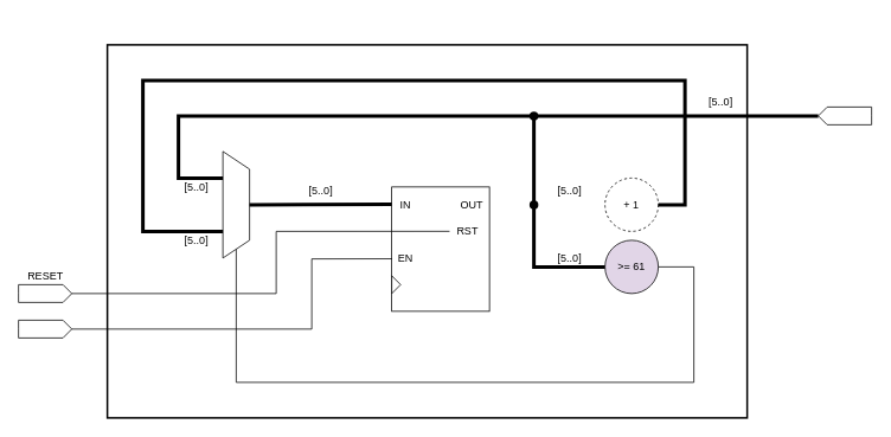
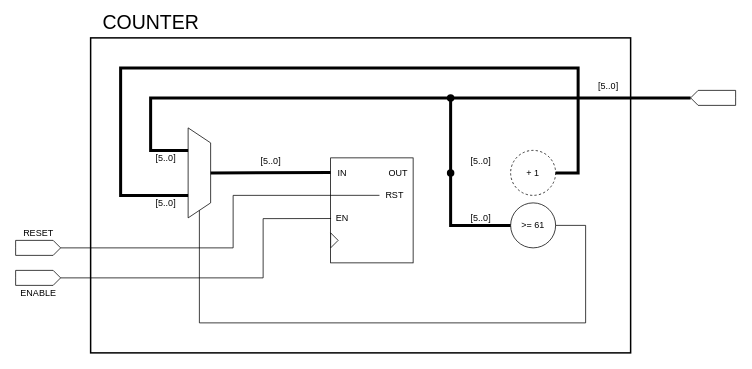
  <mxCell id="0" />
  <mxCell id="1" parent="0" />
  <mxCell id="2" value="" style="rounded=0;whiteSpace=wrap;html=1;fillColor=none;strokeWidth=2;" parent="1" vertex="1"><mxGeometry x="120" y="50" width="720" height="420" as="geometry" /></mxCell>
  <mxCell id="3" value="" style="rounded=0;whiteSpace=wrap;html=1;" parent="1" vertex="1"><mxGeometry x="440" y="210" width="110" height="140" as="geometry" /></mxCell>
  <mxCell id="4" value="RST" style="text;html=1;align=center;verticalAlign=middle;resizable=0;points=[];autosize=1;strokeColor=none;" parent="1" vertex="1"><mxGeometry x="505" y="250" width="40" height="20" as="geometry" /></mxCell>
  <mxCell id="5" value="" style="triangle;whiteSpace=wrap;html=1;" parent="1" vertex="1"><mxGeometry x="440" y="310" width="10" height="20" as="geometry" /></mxCell>
  <mxCell id="6" value="IN" style="text;html=1;align=center;verticalAlign=middle;resizable=0;points=[];autosize=1;strokeColor=none;" parent="1" vertex="1"><mxGeometry x="440" y="220" width="30" height="20" as="geometry" /></mxCell>
  <mxCell id="7" value="OUT" style="text;html=1;align=center;verticalAlign=middle;resizable=0;points=[];autosize=1;strokeColor=none;" parent="1" vertex="1"><mxGeometry x="510" y="220" width="40" height="20" as="geometry" /></mxCell>
  <mxCell id="8" value="" style="shape=trapezoid;perimeter=trapezoidPerimeter;whiteSpace=wrap;html=1;fixedSize=1;direction=south;" parent="1" vertex="1"><mxGeometry x="250" y="170" width="30" height="120" as="geometry" /></mxCell>
  <mxCell id="9" value="" style="endArrow=none;html=1;strokeWidth=4;entryX=0;entryY=0.483;entryDx=0;entryDy=0;entryPerimeter=0;exitX=0.5;exitY=0;exitDx=0;exitDy=0;" parent="1" source="8" target="6" edge="1"><mxGeometry width="50" height="50" relative="1" as="geometry"><mxPoint x="290" y="250" as="sourcePoint" /><mxPoint x="340" y="200" as="targetPoint" /></mxGeometry></mxCell>
  <mxCell id="10" value="+ 1" style="ellipse;whiteSpace=wrap;html=1;aspect=fixed;dashed=1;" parent="1" vertex="1"><mxGeometry x="680" y="200" width="60" height="60" as="geometry" /></mxCell>
  <mxCell id="11" value="" style="endArrow=none;html=1;strokeWidth=4;entryX=0.25;entryY=1;entryDx=0;entryDy=0;arcSize=0;" parent="1" target="8" edge="1"><mxGeometry width="50" height="50" relative="1" as="geometry"><mxPoint x="600" y="230" as="sourcePoint" /><mxPoint x="200" y="200" as="targetPoint" /><Array as="points"><mxPoint x="600" y="130" /><mxPoint x="200" y="130" /><mxPoint x="200" y="200" /></Array></mxGeometry></mxCell>
  <mxCell id="12" value="" style="endArrow=none;html=1;strokeWidth=4;entryX=1;entryY=0.5;entryDx=0;entryDy=0;exitX=0.75;exitY=1;exitDx=0;exitDy=0;arcSize=0;" parent="1" source="8" target="10" edge="1"><mxGeometry width="50" height="50" relative="1" as="geometry"><mxPoint x="170" y="270" as="sourcePoint" /><mxPoint x="520" y="170" as="targetPoint" /><Array as="points"><mxPoint x="160" y="260" /><mxPoint x="160" y="90" /><mxPoint x="770" y="90" /><mxPoint x="770" y="230" /></Array></mxGeometry></mxCell>
- <mxCell id="13" value="&amp;gt;= 61" style="ellipse;whiteSpace=wrap;html=1;aspect=fixed;fillColor=#e1d5e7;" parent="1" vertex="1"><mxGeometry x="680" y="270" width="60" height="60" as="geometry" /></mxCell>
+ <mxCell id="13" value="&amp;gt;= 61" style="ellipse;whiteSpace=wrap;html=1;aspect=fixed;" parent="1" vertex="1"><mxGeometry x="680" y="270" width="60" height="60" as="geometry" /></mxCell>
  <mxCell id="14" value="" style="endArrow=none;html=1;strokeWidth=4;exitX=0;exitY=0.5;exitDx=0;exitDy=0;arcSize=0;" parent="1" source="13" edge="1"><mxGeometry width="50" height="50" relative="1" as="geometry"><mxPoint x="530" y="240" as="sourcePoint" /><mxPoint x="600" y="230" as="targetPoint" /><Array as="points"><mxPoint x="600" y="300" /></Array></mxGeometry></mxCell>
  <mxCell id="15" value="EN" style="text;html=1;align=center;verticalAlign=middle;resizable=0;points=[];autosize=1;strokeColor=none;" parent="1" vertex="1"><mxGeometry x="440" y="280" width="30" height="20" as="geometry" /></mxCell>
  <mxCell id="16" value="" style="endArrow=none;html=1;strokeWidth=1;entryX=1;entryY=0.5;entryDx=0;entryDy=0;exitX=1;exitY=0.5;exitDx=0;exitDy=0;arcSize=0;" parent="1" source="8" target="13" edge="1"><mxGeometry width="50" height="50" relative="1" as="geometry"><mxPoint x="250" y="400" as="sourcePoint" /><mxPoint x="755.517" y="360" as="targetPoint" /><Array as="points"><mxPoint x="265" y="430" /><mxPoint x="780" y="430" /><mxPoint x="780" y="300" /></Array></mxGeometry></mxCell>
  <mxCell id="17" value="" style="shape=mxgraph.arrows2.arrow;verticalLabelPosition=bottom;shadow=0;dashed=0;align=center;html=1;verticalAlign=top;strokeWidth=1;dy=0;dx=10;notch=0;direction=west;" parent="1" vertex="1"><mxGeometry x="920" y="120" width="60" height="20" as="geometry" /></mxCell>
  <mxCell id="18" value="" style="endArrow=none;html=1;strokeWidth=4;entryX=1;entryY=0.5;entryDx=0;entryDy=0;entryPerimeter=0;" parent="1" target="17" edge="1"><mxGeometry width="50" height="50" relative="1" as="geometry"><mxPoint x="600" y="130" as="sourcePoint" /><mxPoint x="730" y="130" as="targetPoint" /></mxGeometry></mxCell>
  <mxCell id="19" value="" style="shape=mxgraph.arrows2.arrow;verticalLabelPosition=bottom;shadow=0;dashed=0;align=center;html=1;verticalAlign=top;strokeWidth=1;dy=0;dx=10;notch=0;direction=west;flipH=1;" parent="1" vertex="1"><mxGeometry x="20" y="320" width="60" height="20" as="geometry" /></mxCell>
  <mxCell id="20" value="" style="shape=mxgraph.arrows2.arrow;verticalLabelPosition=bottom;shadow=0;dashed=0;align=center;html=1;verticalAlign=top;strokeWidth=1;dy=0;dx=10;notch=0;direction=west;flipH=1;" parent="1" vertex="1"><mxGeometry x="20" y="360" width="60" height="20" as="geometry" /></mxCell>
  <mxCell id="21" value="" style="endArrow=none;html=1;strokeWidth=1;exitX=1;exitY=0.5;exitDx=0;exitDy=0;exitPerimeter=0;entryX=0.003;entryY=0.497;entryDx=0;entryDy=0;entryPerimeter=0;arcSize=0;" parent="1" source="19" target="4" edge="1"><mxGeometry width="50" height="50" relative="1" as="geometry"><mxPoint x="160" y="320" as="sourcePoint" /><mxPoint x="430" y="270" as="targetPoint" /><Array as="points"><mxPoint x="310" y="330" /><mxPoint x="310" y="260" /></Array></mxGeometry></mxCell>
  <mxCell id="22" value="" style="endArrow=none;html=1;strokeWidth=1;exitX=1;exitY=0.5;exitDx=0;exitDy=0;exitPerimeter=0;entryX=0.019;entryY=0.543;entryDx=0;entryDy=0;entryPerimeter=0;arcSize=0;" parent="1" source="20" target="15" edge="1"><mxGeometry width="50" height="50" relative="1" as="geometry"><mxPoint x="230" y="380" as="sourcePoint" /><mxPoint x="280" y="330" as="targetPoint" /><Array as="points"><mxPoint x="350" y="370" /><mxPoint x="350" y="291" /></Array></mxGeometry></mxCell>
  <mxCell id="23" value="RESET" style="text;html=1;align=center;verticalAlign=middle;resizable=0;points=[];autosize=1;strokeColor=none;" parent="1" vertex="1"><mxGeometry x="20" y="300" width="60" height="20" as="geometry" /></mxCell>
+ <mxCell id="24" value="ENABLE" style="text;html=1;align=center;verticalAlign=middle;resizable=0;points=[];autosize=1;strokeColor=none;" parent="1" vertex="1"><mxGeometry x="20" y="380" width="60" height="20" as="geometry" /></mxCell>
  <mxCell id="25" value="" style="ellipse;whiteSpace=wrap;html=1;aspect=fixed;strokeColor=none;fillColor=#000000;" parent="1" vertex="1"><mxGeometry x="595" y="225" width="10" height="10" as="geometry" /></mxCell>
  <mxCell id="26" value="" style="ellipse;whiteSpace=wrap;html=1;aspect=fixed;strokeColor=none;fillColor=#000000;" parent="1" vertex="1"><mxGeometry x="595" y="125" width="10" height="10" as="geometry" /></mxCell>
  <mxCell id="27" value="[5..0]" style="text;html=1;align=center;verticalAlign=middle;resizable=0;points=[];autosize=1;strokeColor=none;" parent="1" vertex="1"><mxGeometry x="340" y="205" width="40" height="20" as="geometry" /></mxCell>
  <mxCell id="28" value="[5..0]" style="text;html=1;align=center;verticalAlign=middle;resizable=0;points=[];autosize=1;strokeColor=none;" parent="1" vertex="1"><mxGeometry x="620" y="205" width="40" height="20" as="geometry" /></mxCell>
  <mxCell id="29" value="[5..0]" style="text;html=1;align=center;verticalAlign=middle;resizable=0;points=[];autosize=1;strokeColor=none;" parent="1" vertex="1"><mxGeometry x="620" y="280" width="40" height="20" as="geometry" /></mxCell>
  <mxCell id="30" value="[5..0]" style="text;html=1;align=center;verticalAlign=middle;resizable=0;points=[];autosize=1;strokeColor=none;" parent="1" vertex="1"><mxGeometry x="200" y="260" width="40" height="20" as="geometry" /></mxCell>
  <mxCell id="31" value="[5..0]" style="text;html=1;align=center;verticalAlign=middle;resizable=0;points=[];autosize=1;strokeColor=none;" parent="1" vertex="1"><mxGeometry x="200" y="200" width="40" height="20" as="geometry" /></mxCell>
  <mxCell id="32" value="[5..0]" style="text;html=1;align=center;verticalAlign=middle;resizable=0;points=[];autosize=1;strokeColor=none;" parent="1" vertex="1"><mxGeometry x="790" y="105" width="40" height="20" as="geometry" /></mxCell>
+ <mxCell id="33" value="&lt;font style=&quot;font-size: 26px&quot;&gt;COUNTER&lt;/font&gt;" style="text;html=1;align=center;verticalAlign=middle;resizable=0;points=[];autosize=1;strokeColor=none;" parent="1" vertex="1"><mxGeometry x="130" y="20" width="140" height="20" as="geometry" /></mxCell>
